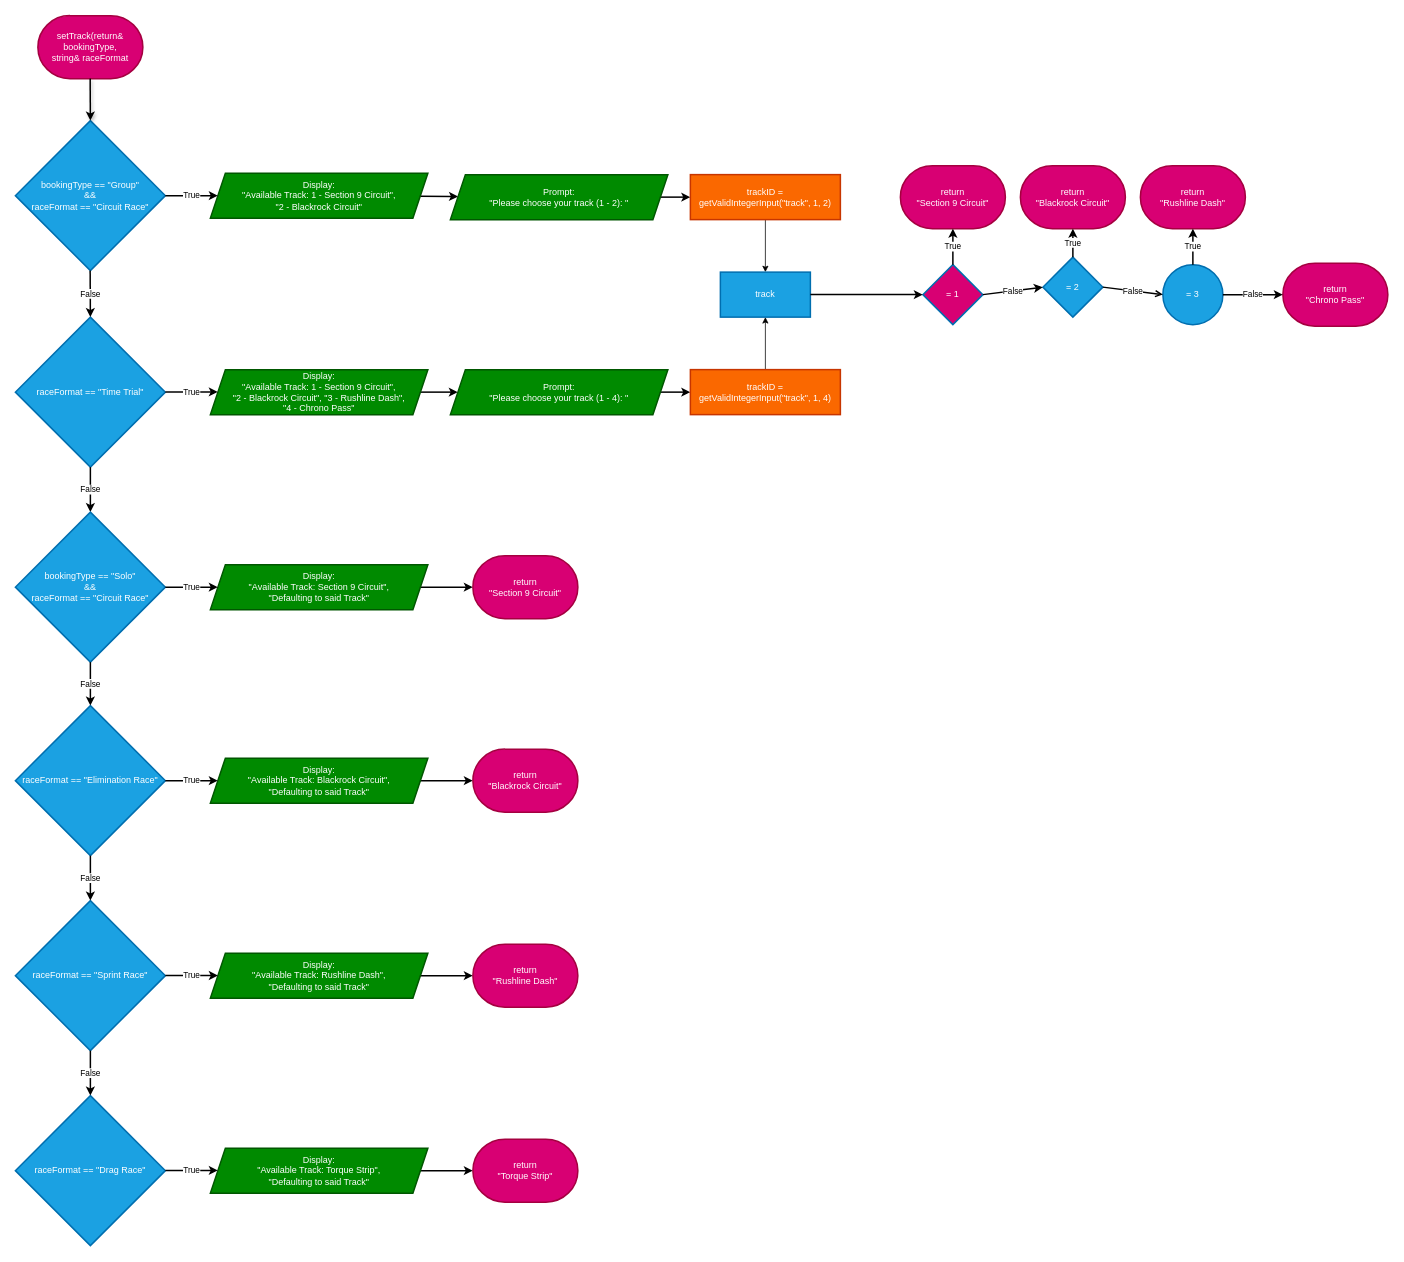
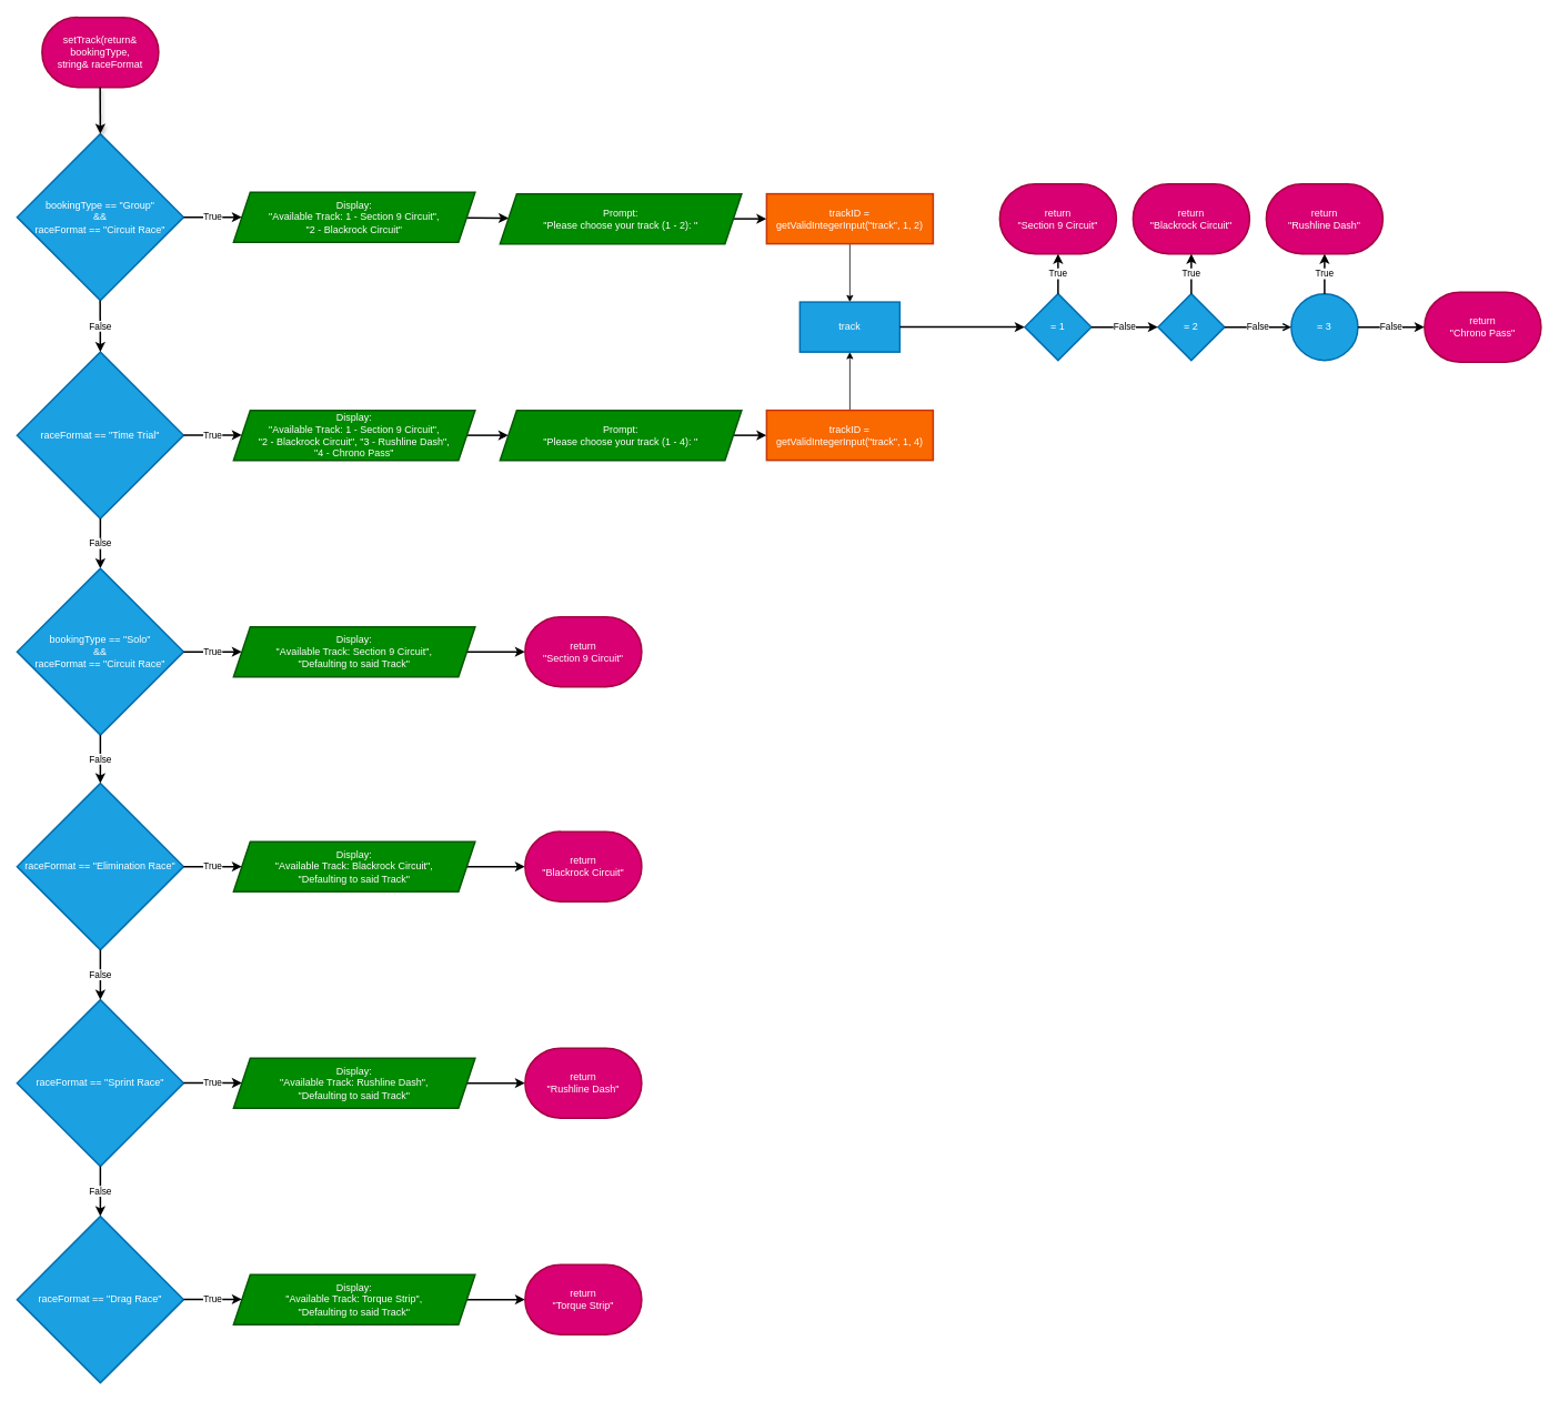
  <mxCell id="0" />
  <mxCell id="1" parent="0" />
  <mxCell id="2" value="setTrack(return&amp;amp; bookingType,&lt;br&gt;string&amp;amp; raceFormat" style="strokeWidth=2;html=1;shape=mxgraph.flowchart.terminator;whiteSpace=wrap;fillColor=#d80073;strokeColor=#A50040;fontColor=#ffffff;" vertex="1" parent="1"><mxGeometry x="50" y="20" width="140" height="84" as="geometry" /></mxCell>
  <mxCell id="3" value="bookingType == &quot;Group&quot;&lt;br&gt;&amp;amp;&amp;amp;&lt;br&gt;raceFormat == &quot;Circuit Race&quot;" style="rhombus;whiteSpace=wrap;html=1;strokeWidth=2;fillColor=#1ba1e2;fontColor=#ffffff;strokeColor=#006EAF;" vertex="1" parent="1"><mxGeometry x="20" y="160" width="200" height="200" as="geometry" /></mxCell>
  <mxCell id="4" value="raceFormat == &quot;Elimination Race&quot;" style="rhombus;whiteSpace=wrap;html=1;strokeWidth=2;fillColor=#1ba1e2;fontColor=#ffffff;strokeColor=#006EAF;" vertex="1" parent="1"><mxGeometry x="20" y="940" width="200" height="200" as="geometry" /></mxCell>
  <mxCell id="5" value="raceFormat == &quot;Sprint Race&quot;" style="rhombus;whiteSpace=wrap;html=1;strokeWidth=2;fillColor=#1ba1e2;fontColor=#ffffff;strokeColor=#006EAF;" vertex="1" parent="1"><mxGeometry x="20" y="1200" width="200" height="200" as="geometry" /></mxCell>
  <mxCell id="6" value="raceFormat == &quot;Drag Race&quot;" style="rhombus;whiteSpace=wrap;html=1;strokeWidth=2;fillColor=#1ba1e2;fontColor=#ffffff;strokeColor=#006EAF;" vertex="1" parent="1"><mxGeometry x="20" y="1460" width="200" height="200" as="geometry" /></mxCell>
  <mxCell id="7" value="" style="edgeStyle=none;html=1;strokeWidth=2;shadow=1;textShadow=1;spacing=2;entryX=0.5;entryY=0;entryDx=0;entryDy=0;" edge="1" parent="1"><mxGeometry relative="1" as="geometry"><mxPoint x="119.71" y="104" as="sourcePoint" /><mxPoint x="120" y="160" as="targetPoint" /></mxGeometry></mxCell>
  <mxCell id="8" value="" style="edgeStyle=none;html=1;strokeWidth=2;" edge="1" parent="1" source="9" target="11"><mxGeometry relative="1" as="geometry" /></mxCell>
  <mxCell id="9" value="Display:&lt;br&gt;&quot;Available Track: 1 - Section 9 Circuit&quot;,&lt;br&gt;&quot;2 - Blackrock Circuit&quot;" style="shape=parallelogram;perimeter=parallelogramPerimeter;whiteSpace=wrap;html=1;fixedSize=1;strokeWidth=2;fillColor=#008a00;fontColor=#ffffff;strokeColor=#005700;" vertex="1" parent="1"><mxGeometry x="280" y="230" width="290" height="60" as="geometry" /></mxCell>
  <mxCell id="10" value="" style="edgeStyle=none;html=1;strokeWidth=2;" edge="1" parent="1" source="11" target="13"><mxGeometry relative="1" as="geometry" /></mxCell>
  <mxCell id="11" value="Prompt:&lt;br&gt;&quot;Please choose your track (1 - 2): &quot;" style="shape=parallelogram;perimeter=parallelogramPerimeter;whiteSpace=wrap;html=1;fixedSize=1;strokeWidth=2;fillColor=#008a00;fontColor=#ffffff;strokeColor=#005700;" vertex="1" parent="1"><mxGeometry x="600" y="232" width="290" height="60" as="geometry" /></mxCell>
  <mxCell id="12" value="" style="edgeStyle=none;html=1;" edge="1" parent="1" source="13" target="14"><mxGeometry relative="1" as="geometry" /></mxCell>
  <mxCell id="13" value="trackID =&lt;br&gt;getValidIntegerInput(&quot;track&quot;, 1, 2)" style="whiteSpace=wrap;html=1;strokeWidth=2;fillColor=#fa6800;fontColor=#FFFFFF;strokeColor=#C73500;" vertex="1" parent="1"><mxGeometry x="920" y="232" width="200" height="60" as="geometry" /></mxCell>
  <mxCell id="14" value="track" style="whiteSpace=wrap;html=1;strokeWidth=2;fillColor=#1ba1e2;fontColor=#ffffff;strokeColor=#006EAF;" vertex="1" parent="1"><mxGeometry x="960" y="362" width="120" height="60" as="geometry" /></mxCell>
- <mxCell id="15" value="= 1" style="rhombus;whiteSpace=wrap;html=1;strokeWidth=2;fillColor=#d80073;fontColor=#ffffff;strokeColor=#006EAF;" vertex="1" parent="1"><mxGeometry x="1230" y="352" width="80" height="80" as="geometry" /></mxCell>
+ <mxCell id="15" value="= 1" style="rhombus;whiteSpace=wrap;html=1;strokeWidth=2;fillColor=#1ba1e2;fontColor=#ffffff;strokeColor=#006EAF;" vertex="1" parent="1"><mxGeometry x="1230" y="352" width="80" height="80" as="geometry" /></mxCell>
  <mxCell id="16" value="return&lt;br&gt;&quot;Section 9 Circuit&quot;" style="strokeWidth=2;html=1;shape=mxgraph.flowchart.terminator;whiteSpace=wrap;fillColor=#d80073;fontColor=#ffffff;strokeColor=#A50040;" vertex="1" parent="1"><mxGeometry x="1200" y="220" width="140" height="84" as="geometry" /></mxCell>
  <mxCell id="17" value="return&lt;br&gt;&quot;Blackrock Circuit&quot;" style="strokeWidth=2;html=1;shape=mxgraph.flowchart.terminator;whiteSpace=wrap;fillColor=#d80073;fontColor=#ffffff;strokeColor=#A50040;" vertex="1" parent="1"><mxGeometry x="1360" y="220" width="140" height="84" as="geometry" /></mxCell>
  <mxCell id="18" value="" style="edgeStyle=none;html=1;strokeWidth=2;" edge="1" parent="1" source="19" target="20"><mxGeometry relative="1" as="geometry" /></mxCell>
  <mxCell id="19" value="Display:&lt;br&gt;&quot;Available Track: Blackrock Circuit&quot;,&lt;br&gt;&quot;Defaulting to said Track&quot;" style="shape=parallelogram;perimeter=parallelogramPerimeter;whiteSpace=wrap;html=1;fixedSize=1;strokeWidth=2;fillColor=#008a00;fontColor=#ffffff;strokeColor=#005700;" vertex="1" parent="1"><mxGeometry x="280" y="1010" width="290" height="60" as="geometry" /></mxCell>
  <mxCell id="20" value="return&lt;br&gt;&quot;Blackrock Circuit&quot;" style="strokeWidth=2;html=1;shape=mxgraph.flowchart.terminator;whiteSpace=wrap;fillColor=#d80073;fontColor=#ffffff;strokeColor=#A50040;" vertex="1" parent="1"><mxGeometry x="630" y="998" width="140" height="84" as="geometry" /></mxCell>
  <mxCell id="21" value="" style="edgeStyle=none;html=1;strokeWidth=2;" edge="1" parent="1" source="22" target="23"><mxGeometry relative="1" as="geometry" /></mxCell>
  <mxCell id="22" value="Display:&lt;br&gt;&quot;Available Track: Rushline Dash&quot;,&lt;br&gt;&quot;Defaulting to said Track&quot;" style="shape=parallelogram;perimeter=parallelogramPerimeter;whiteSpace=wrap;html=1;fixedSize=1;strokeWidth=2;fillColor=#008a00;fontColor=#ffffff;strokeColor=#005700;" vertex="1" parent="1"><mxGeometry x="280" y="1270" width="290" height="60" as="geometry" /></mxCell>
  <mxCell id="23" value="return&lt;br&gt;&quot;Rushline Dash&quot;" style="strokeWidth=2;html=1;shape=mxgraph.flowchart.terminator;whiteSpace=wrap;fillColor=#d80073;fontColor=#ffffff;strokeColor=#A50040;" vertex="1" parent="1"><mxGeometry x="630" y="1258" width="140" height="84" as="geometry" /></mxCell>
  <mxCell id="24" value="raceFormat == &quot;Time Trial&quot;" style="rhombus;whiteSpace=wrap;html=1;strokeWidth=2;fillColor=#1ba1e2;fontColor=#ffffff;strokeColor=#006EAF;" vertex="1" parent="1"><mxGeometry x="20" y="422" width="200" height="200" as="geometry" /></mxCell>
  <mxCell id="25" value="" style="edgeStyle=none;html=1;strokeWidth=2;" edge="1" parent="1" source="26" target="31"><mxGeometry relative="1" as="geometry" /></mxCell>
  <mxCell id="26" value="Display:&lt;br&gt;&quot;Available Track: 1 - Section 9 Circuit&quot;,&lt;br&gt;&quot;2 - Blackrock Circuit&quot;, &quot;3 - Rushline Dash&quot;,&lt;br&gt;&quot;4 - Chrono Pass&quot;" style="shape=parallelogram;perimeter=parallelogramPerimeter;whiteSpace=wrap;html=1;fixedSize=1;strokeWidth=2;fillColor=#008a00;fontColor=#ffffff;strokeColor=#005700;" vertex="1" parent="1"><mxGeometry x="280" y="492" width="290" height="60" as="geometry" /></mxCell>
  <mxCell id="27" value="" style="edgeStyle=none;html=1;strokeWidth=2;" edge="1" parent="1" source="28" target="29"><mxGeometry relative="1" as="geometry" /></mxCell>
  <mxCell id="28" value="Display:&lt;br&gt;&quot;Available Track: Torque Strip&quot;,&lt;br&gt;&quot;Defaulting to said Track&quot;" style="shape=parallelogram;perimeter=parallelogramPerimeter;whiteSpace=wrap;html=1;fixedSize=1;strokeWidth=2;fillColor=#008a00;fontColor=#ffffff;strokeColor=#005700;" vertex="1" parent="1"><mxGeometry x="280" y="1530" width="290" height="60" as="geometry" /></mxCell>
  <mxCell id="29" value="return&lt;br&gt;&quot;Torque Strip&quot;" style="strokeWidth=2;html=1;shape=mxgraph.flowchart.terminator;whiteSpace=wrap;fillColor=#d80073;fontColor=#ffffff;strokeColor=#A50040;" vertex="1" parent="1"><mxGeometry x="630" y="1518" width="140" height="84" as="geometry" /></mxCell>
  <mxCell id="30" value="" style="edgeStyle=none;html=1;strokeWidth=2;" edge="1" parent="1" source="31" target="33"><mxGeometry relative="1" as="geometry" /></mxCell>
  <mxCell id="31" value="Prompt:&lt;br&gt;&quot;Please choose your track (1 - 4): &quot;" style="shape=parallelogram;perimeter=parallelogramPerimeter;whiteSpace=wrap;html=1;fixedSize=1;strokeWidth=2;fillColor=#008a00;fontColor=#ffffff;strokeColor=#005700;" vertex="1" parent="1"><mxGeometry x="600" y="492" width="290" height="60" as="geometry" /></mxCell>
  <mxCell id="32" value="" style="edgeStyle=none;html=1;" edge="1" parent="1" source="33" target="14"><mxGeometry relative="1" as="geometry" /></mxCell>
  <mxCell id="33" value="trackID =&lt;br&gt;getValidIntegerInput(&quot;track&quot;, 1, 4)" style="whiteSpace=wrap;html=1;strokeWidth=2;fillColor=#fa6800;fontColor=#FFFFFF;strokeColor=#C73500;" vertex="1" parent="1"><mxGeometry x="920" y="492" width="200" height="60" as="geometry" /></mxCell>
  <mxCell id="34" value="True" style="edgeStyle=none;orthogonalLoop=1;jettySize=auto;html=1;exitX=1;exitY=0.5;exitDx=0;exitDy=0;entryX=0;entryY=0.5;entryDx=0;entryDy=0;strokeWidth=2;" edge="1" parent="1" source="3" target="9"><mxGeometry width="100" relative="1" as="geometry"><mxPoint x="200" y="172" as="sourcePoint" /><mxPoint x="300" y="172" as="targetPoint" /><Array as="points" /></mxGeometry></mxCell>
  <mxCell id="35" value="True" style="edgeStyle=none;orthogonalLoop=1;jettySize=auto;html=1;exitX=1;exitY=0.5;exitDx=0;exitDy=0;entryX=0;entryY=0.5;entryDx=0;entryDy=0;strokeWidth=2;" edge="1" parent="1"><mxGeometry width="100" relative="1" as="geometry"><mxPoint x="220" y="521.69" as="sourcePoint" /><mxPoint x="290" y="521.69" as="targetPoint" /><Array as="points" /></mxGeometry></mxCell>
  <mxCell id="36" value="False" style="edgeStyle=none;orthogonalLoop=1;jettySize=auto;html=1;exitX=0.5;exitY=1;exitDx=0;exitDy=0;entryX=0.5;entryY=0;entryDx=0;entryDy=0;strokeWidth=2;" edge="1" parent="1" target="24"><mxGeometry width="100" relative="1" as="geometry"><mxPoint x="119.69" y="360" as="sourcePoint" /><mxPoint x="119.69" y="418" as="targetPoint" /><Array as="points" /></mxGeometry></mxCell>
  <mxCell id="37" value="False" style="edgeStyle=none;orthogonalLoop=1;jettySize=auto;html=1;exitX=0.5;exitY=1;exitDx=0;exitDy=0;entryX=0.5;entryY=0;entryDx=0;entryDy=0;strokeWidth=2;" edge="1" parent="1" source="24"><mxGeometry width="100" relative="1" as="geometry"><mxPoint x="110" y="672" as="sourcePoint" /><mxPoint x="120" y="682" as="targetPoint" /><Array as="points" /></mxGeometry></mxCell>
  <mxCell id="38" value="False" style="edgeStyle=none;orthogonalLoop=1;jettySize=auto;html=1;exitX=0.5;exitY=1;exitDx=0;exitDy=0;entryX=0.5;entryY=0;entryDx=0;entryDy=0;strokeWidth=2;" edge="1" parent="1" source="4" target="5"><mxGeometry width="100" relative="1" as="geometry"><mxPoint x="170" y="1170" as="sourcePoint" /><mxPoint x="270" y="1170" as="targetPoint" /><Array as="points" /></mxGeometry></mxCell>
  <mxCell id="39" value="False" style="edgeStyle=none;orthogonalLoop=1;jettySize=auto;html=1;exitX=0.5;exitY=1;exitDx=0;exitDy=0;entryX=0.5;entryY=0;entryDx=0;entryDy=0;strokeWidth=2;" edge="1" parent="1" source="5" target="6"><mxGeometry width="100" relative="1" as="geometry"><mxPoint x="70" y="1430" as="sourcePoint" /><mxPoint x="140" y="1450" as="targetPoint" /><Array as="points" /></mxGeometry></mxCell>
  <mxCell id="40" value="True" style="edgeStyle=none;orthogonalLoop=1;jettySize=auto;html=1;exitX=1;exitY=0.5;exitDx=0;exitDy=0;entryX=0;entryY=0.5;entryDx=0;entryDy=0;strokeWidth=2;" edge="1" parent="1" source="4" target="19"><mxGeometry width="100" relative="1" as="geometry"><mxPoint x="210" y="1039.77" as="sourcePoint" /><mxPoint x="280" y="1039.77" as="targetPoint" /><Array as="points" /></mxGeometry></mxCell>
  <mxCell id="41" value="True" style="edgeStyle=none;orthogonalLoop=1;jettySize=auto;html=1;exitX=1;exitY=0.5;exitDx=0;exitDy=0;entryX=0;entryY=0.5;entryDx=0;entryDy=0;strokeWidth=2;" edge="1" parent="1"><mxGeometry width="100" relative="1" as="geometry"><mxPoint x="220" y="1299.82" as="sourcePoint" /><mxPoint x="290" y="1299.82" as="targetPoint" /><Array as="points" /></mxGeometry></mxCell>
  <mxCell id="42" value="True" style="edgeStyle=none;orthogonalLoop=1;jettySize=auto;html=1;exitX=1;exitY=0.5;exitDx=0;exitDy=0;entryX=0;entryY=0.5;entryDx=0;entryDy=0;strokeWidth=2;" edge="1" parent="1"><mxGeometry width="100" relative="1" as="geometry"><mxPoint x="220" y="1559.69" as="sourcePoint" /><mxPoint x="290" y="1559.69" as="targetPoint" /><Array as="points" /></mxGeometry></mxCell>
  <mxCell id="43" value="" style="edgeStyle=none;html=1;strokeWidth=2;entryX=0;entryY=0.5;entryDx=0;entryDy=0;" edge="1" parent="1" target="15"><mxGeometry relative="1" as="geometry"><mxPoint x="1080" y="391.71" as="sourcePoint" /><mxPoint x="1120" y="391.71" as="targetPoint" /></mxGeometry></mxCell>
- <mxCell id="44" value="= 2" style="rhombus;whiteSpace=wrap;html=1;strokeWidth=2;fillColor=#1ba1e2;fontColor=#ffffff;strokeColor=#006EAF;" vertex="1" parent="1"><mxGeometry x="1390" y="342" width="80" height="80" as="geometry" /></mxCell>
+ <mxCell id="44" value="= 2" style="rhombus;whiteSpace=wrap;html=1;strokeWidth=2;fillColor=#1ba1e2;fontColor=#ffffff;strokeColor=#006EAF;" vertex="1" parent="1"><mxGeometry x="1390" y="352" width="80" height="80" as="geometry" /></mxCell>
  <mxCell id="45" value="= 3" style="ellipse;whiteSpace=wrap;html=1;strokeWidth=2;fillColor=#1ba1e2;fontColor=#ffffff;strokeColor=#006EAF;" vertex="1" parent="1"><mxGeometry x="1550" y="352" width="80" height="80" as="geometry" /></mxCell>
  <mxCell id="46" value="return&lt;br&gt;&quot;Rushline Dash&quot;" style="strokeWidth=2;html=1;shape=mxgraph.flowchart.terminator;whiteSpace=wrap;fillColor=#d80073;fontColor=#ffffff;strokeColor=#A50040;" vertex="1" parent="1"><mxGeometry x="1520" y="220" width="140" height="84" as="geometry" /></mxCell>
  <mxCell id="47" value="return&lt;br&gt;&quot;Chrono Pass&quot;" style="strokeWidth=2;html=1;shape=mxgraph.flowchart.terminator;whiteSpace=wrap;fillColor=#d80073;fontColor=#ffffff;strokeColor=#A50040;" vertex="1" parent="1"><mxGeometry x="1710" y="350" width="140" height="84" as="geometry" /></mxCell>
  <mxCell id="48" value="False" style="edgeStyle=none;orthogonalLoop=1;jettySize=auto;html=1;entryX=0;entryY=0.5;entryDx=0;entryDy=0;strokeWidth=2;" edge="1" parent="1" target="44"><mxGeometry width="100" relative="1" as="geometry"><mxPoint x="1310" y="392" as="sourcePoint" /><mxPoint x="1410" y="392" as="targetPoint" /><Array as="points" /></mxGeometry></mxCell>
  <mxCell id="49" value="True" style="edgeStyle=none;orthogonalLoop=1;jettySize=auto;html=1;exitX=0.5;exitY=0;exitDx=0;exitDy=0;entryX=0.5;entryY=1;entryDx=0;entryDy=0;entryPerimeter=0;strokeWidth=2;" edge="1" parent="1" source="15" target="16"><mxGeometry width="100" relative="1" as="geometry"><mxPoint x="1260" y="332" as="sourcePoint" /><mxPoint x="1360" y="332" as="targetPoint" /><Array as="points" /></mxGeometry></mxCell>
  <mxCell id="50" value="True" style="edgeStyle=none;orthogonalLoop=1;jettySize=auto;html=1;exitX=0.5;exitY=0;exitDx=0;exitDy=0;entryX=0.5;entryY=1;entryDx=0;entryDy=0;entryPerimeter=0;strokeWidth=2;" edge="1" parent="1" source="44" target="17"><mxGeometry width="100" relative="1" as="geometry"><mxPoint x="1360" y="332" as="sourcePoint" /><mxPoint x="1460" y="332" as="targetPoint" /><Array as="points" /></mxGeometry></mxCell>
  <mxCell id="51" value="True" style="edgeStyle=none;orthogonalLoop=1;jettySize=auto;html=1;entryX=0.5;entryY=1;entryDx=0;entryDy=0;entryPerimeter=0;exitX=0.5;exitY=0;exitDx=0;exitDy=0;strokeWidth=2;" edge="1" parent="1" source="45" target="46"><mxGeometry width="100" relative="1" as="geometry"><mxPoint x="1520" y="342" as="sourcePoint" /><mxPoint x="1620" y="342" as="targetPoint" /><Array as="points" /></mxGeometry></mxCell>
  <mxCell id="52" value="False" style="edgeStyle=none;orthogonalLoop=1;jettySize=auto;html=1;exitX=1;exitY=0.5;exitDx=0;exitDy=0;entryX=0;entryY=0.5;entryDx=0;entryDy=0;strokeWidth=2;endArrow=open;" edge="1" parent="1" source="44" target="45"><mxGeometry width="100" relative="1" as="geometry"><mxPoint x="1460" y="432" as="sourcePoint" /><mxPoint x="1560" y="432" as="targetPoint" /><Array as="points" /></mxGeometry></mxCell>
  <mxCell id="53" value="False" style="edgeStyle=none;orthogonalLoop=1;jettySize=auto;html=1;exitX=1;exitY=0.5;exitDx=0;exitDy=0;entryX=0;entryY=0.5;entryDx=0;entryDy=0;entryPerimeter=0;strokeWidth=2;" edge="1" parent="1" source="45" target="47"><mxGeometry width="100" relative="1" as="geometry"><mxPoint x="1600" y="452" as="sourcePoint" /><mxPoint x="1700" y="452" as="targetPoint" /><Array as="points" /></mxGeometry></mxCell>
  <mxCell id="54" value="bookingType == &quot;Solo&quot;&lt;br&gt;&amp;amp;&amp;amp;&lt;br&gt;raceFormat == &quot;Circuit Race&quot;" style="rhombus;whiteSpace=wrap;html=1;strokeWidth=2;fillColor=#1ba1e2;fontColor=#ffffff;strokeColor=#006EAF;" vertex="1" parent="1"><mxGeometry x="20" y="682" width="200" height="200" as="geometry" /></mxCell>
  <mxCell id="55" value="" style="edgeStyle=none;html=1;strokeWidth=2;" edge="1" parent="1" source="56" target="57"><mxGeometry relative="1" as="geometry" /></mxCell>
  <mxCell id="56" value="Display:&lt;br&gt;&quot;Available Track: Section 9 Circuit&quot;,&lt;br&gt;&quot;Defaulting to said Track&quot;" style="shape=parallelogram;perimeter=parallelogramPerimeter;whiteSpace=wrap;html=1;fixedSize=1;strokeWidth=2;fillColor=#008a00;fontColor=#ffffff;strokeColor=#005700;" vertex="1" parent="1"><mxGeometry x="280" y="752" width="290" height="60" as="geometry" /></mxCell>
  <mxCell id="57" value="return&lt;br&gt;&quot;Section 9 Circuit&quot;" style="strokeWidth=2;html=1;shape=mxgraph.flowchart.terminator;whiteSpace=wrap;fillColor=#d80073;fontColor=#ffffff;strokeColor=#A50040;" vertex="1" parent="1"><mxGeometry x="630" y="740" width="140" height="84" as="geometry" /></mxCell>
  <mxCell id="58" value="True" style="edgeStyle=none;orthogonalLoop=1;jettySize=auto;html=1;exitX=1;exitY=0.5;exitDx=0;exitDy=0;entryX=0;entryY=0.5;entryDx=0;entryDy=0;strokeWidth=2;" edge="1" parent="1" source="54" target="56"><mxGeometry width="100" relative="1" as="geometry"><mxPoint x="180" y="832" as="sourcePoint" /><mxPoint x="280" y="832" as="targetPoint" /><Array as="points" /></mxGeometry></mxCell>
  <mxCell id="59" value="False" style="edgeStyle=none;orthogonalLoop=1;jettySize=auto;html=1;exitX=0.5;exitY=1;exitDx=0;exitDy=0;entryX=0.5;entryY=0;entryDx=0;entryDy=0;strokeWidth=2;" edge="1" parent="1" source="54"><mxGeometry width="100" relative="1" as="geometry"><mxPoint x="130" y="912" as="sourcePoint" /><mxPoint x="120" y="940" as="targetPoint" /><Array as="points" /></mxGeometry></mxCell>
